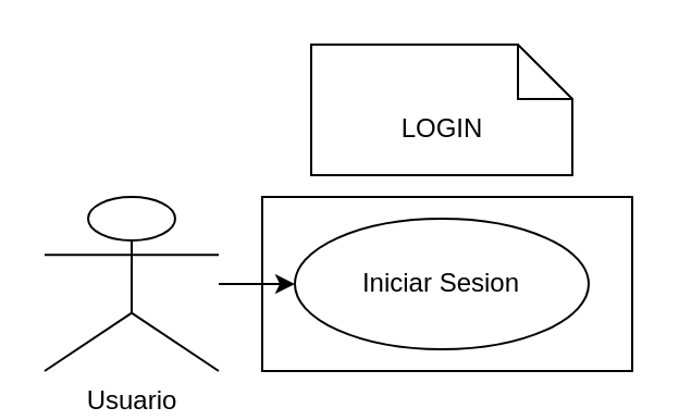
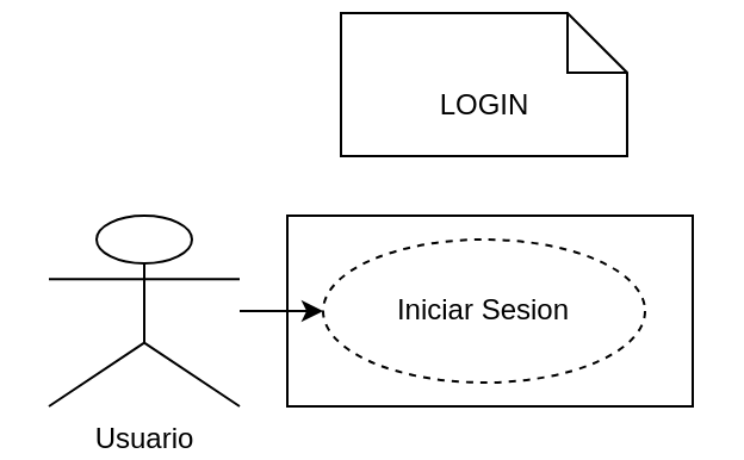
  <mxCell id="0" />
  <mxCell id="1" parent="0" />
  <mxCell id="2" value="" style="whiteSpace=wrap;html=1;" vertex="1" parent="1"><mxGeometry x="120" y="90" width="170" height="80" as="geometry" /></mxCell>
  <mxCell id="3" style="edgeStyle=none;html=1;entryX=0;entryY=0.5;entryDx=0;entryDy=0;" edge="1" parent="1" source="4" target="5"><mxGeometry relative="1" as="geometry" /></mxCell>
  <mxCell id="4" value="Usuario" style="shape=umlActor;verticalLabelPosition=bottom;verticalAlign=top;html=1;outlineConnect=0;" vertex="1" parent="1"><mxGeometry x="20" y="90" width="80" height="80" as="geometry" /></mxCell>
- <mxCell id="5" value="Iniciar Sesion" style="ellipse;whiteSpace=wrap;html=1;" vertex="1" parent="1"><mxGeometry x="135" y="100" width="135" height="60" as="geometry" /></mxCell>
- <mxCell id="6" value="LOGIN" style="shape=note2;boundedLbl=1;whiteSpace=wrap;html=1;size=25;verticalAlign=top;align=center;" vertex="1" parent="1"><mxGeometry x="142.5" y="20" width="120" height="60" as="geometry" /></mxCell>
+ <mxCell id="5" value="Iniciar Sesion" style="ellipse;whiteSpace=wrap;html=1;dashed=1;" vertex="1" parent="1"><mxGeometry x="135" y="100" width="135" height="60" as="geometry" /></mxCell>
+ <mxCell id="6" value="LOGIN" style="shape=note2;boundedLbl=1;whiteSpace=wrap;html=1;size=25;verticalAlign=top;align=center;" vertex="1" parent="1"><mxGeometry x="142.5" y="5" width="120" height="60" as="geometry" /></mxCell>
